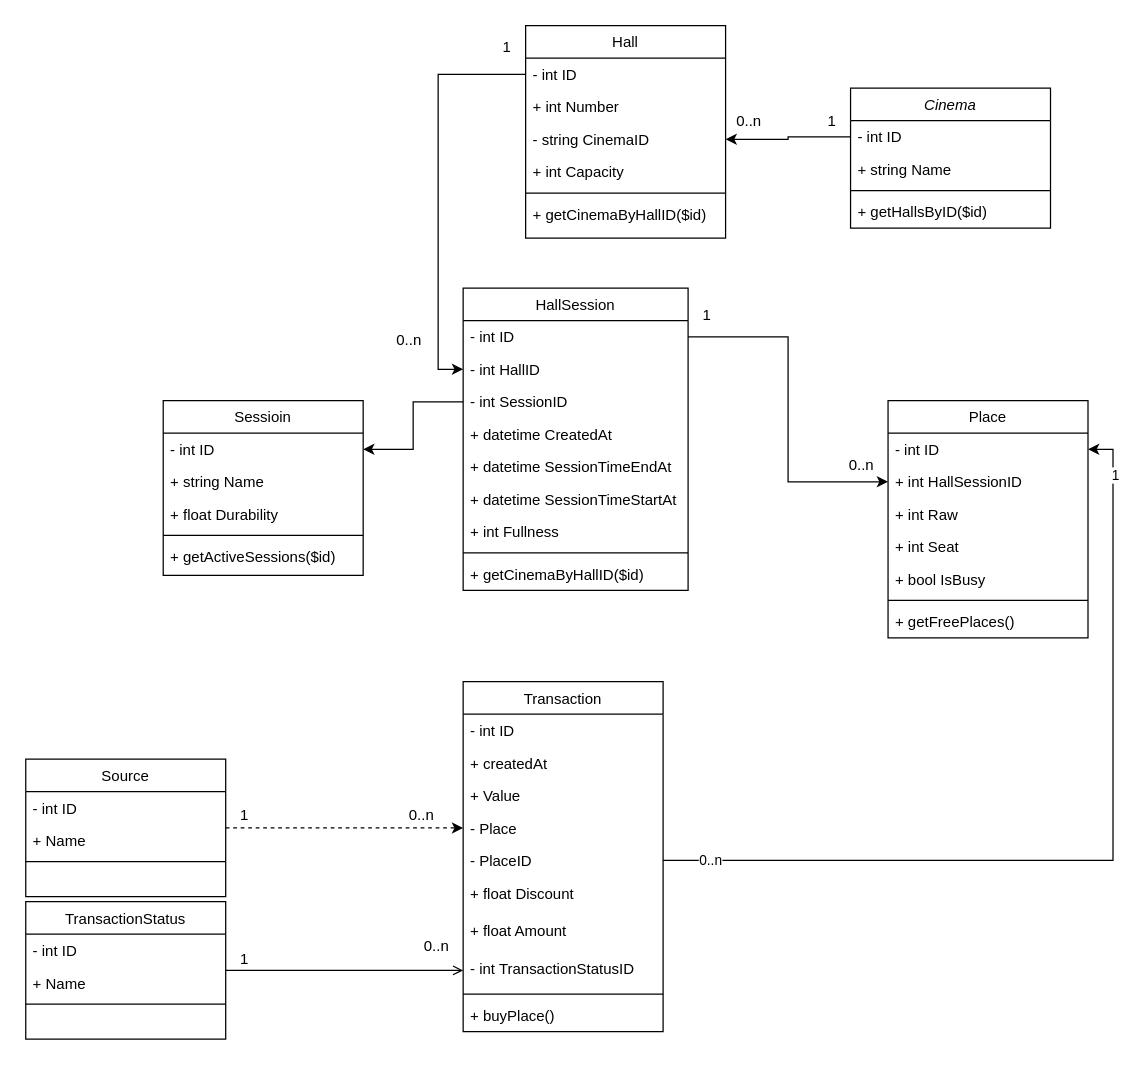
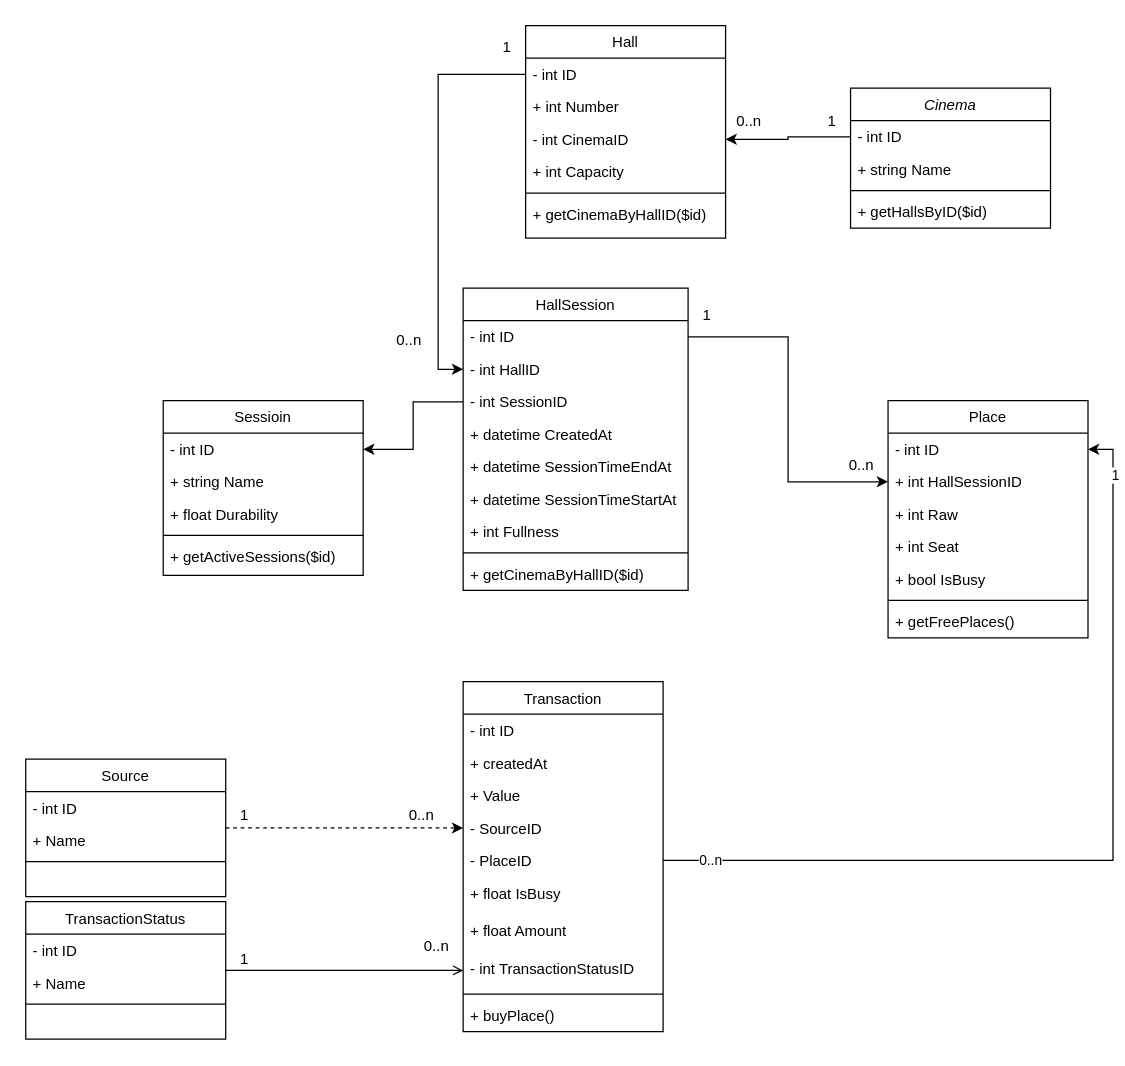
  <mxCell id="0" />
  <mxCell id="1" parent="0" />
  <mxCell id="2" value="Сinema" style="swimlane;fontStyle=2;align=center;verticalAlign=top;childLayout=stackLayout;horizontal=1;startSize=26;horizontalStack=0;resizeParent=1;resizeLast=0;collapsible=1;marginBottom=0;rounded=0;shadow=0;strokeWidth=1;" parent="1" vertex="1"><mxGeometry x="680" y="70" width="160" height="112" as="geometry"><mxRectangle x="230" y="140" width="160" height="26" as="alternateBounds" /></mxGeometry></mxCell>
  <mxCell id="3" value="- int ID" style="text;align=left;verticalAlign=top;spacingLeft=4;spacingRight=4;overflow=hidden;rotatable=0;points=[[0,0.5],[1,0.5]];portConstraint=eastwest;" parent="2" vertex="1"><mxGeometry y="26" width="160" height="26" as="geometry" /></mxCell>
  <mxCell id="4" value="+ string Name" style="text;align=left;verticalAlign=top;spacingLeft=4;spacingRight=4;overflow=hidden;rotatable=0;points=[[0,0.5],[1,0.5]];portConstraint=eastwest;rounded=0;shadow=0;html=0;" parent="2" vertex="1"><mxGeometry y="52" width="160" height="26" as="geometry" /></mxCell>
  <mxCell id="5" value="" style="line;html=1;strokeWidth=1;align=left;verticalAlign=middle;spacingTop=-1;spacingLeft=3;spacingRight=3;rotatable=0;labelPosition=right;points=[];portConstraint=eastwest;" parent="2" vertex="1"><mxGeometry y="78" width="160" height="8" as="geometry" /></mxCell>
  <mxCell id="6" value="+ getHallsByID($id)" style="text;align=left;verticalAlign=top;spacingLeft=4;spacingRight=4;overflow=hidden;rotatable=0;points=[[0,0.5],[1,0.5]];portConstraint=eastwest;" parent="2" vertex="1"><mxGeometry y="86" width="160" height="26" as="geometry" /></mxCell>
  <mxCell id="7" value="Sessioin" style="swimlane;fontStyle=0;align=center;verticalAlign=top;childLayout=stackLayout;horizontal=1;startSize=26;horizontalStack=0;resizeParent=1;resizeLast=0;collapsible=1;marginBottom=0;rounded=0;shadow=0;strokeWidth=1;" parent="1" vertex="1"><mxGeometry x="130" y="320" width="160" height="140" as="geometry"><mxRectangle x="340" y="380" width="170" height="26" as="alternateBounds" /></mxGeometry></mxCell>
  <mxCell id="8" value="- int ID" style="text;align=left;verticalAlign=top;spacingLeft=4;spacingRight=4;overflow=hidden;rotatable=0;points=[[0,0.5],[1,0.5]];portConstraint=eastwest;" parent="7" vertex="1"><mxGeometry y="26" width="160" height="26" as="geometry" /></mxCell>
  <mxCell id="9" value="+ string Name" style="text;align=left;verticalAlign=top;spacingLeft=4;spacingRight=4;overflow=hidden;rotatable=0;points=[[0,0.5],[1,0.5]];portConstraint=eastwest;" parent="7" vertex="1"><mxGeometry y="52" width="160" height="26" as="geometry" /></mxCell>
  <mxCell id="10" value="+ float Durability" style="text;align=left;verticalAlign=top;spacingLeft=4;spacingRight=4;overflow=hidden;rotatable=0;points=[[0,0.5],[1,0.5]];portConstraint=eastwest;" parent="7" vertex="1"><mxGeometry y="78" width="160" height="26" as="geometry" /></mxCell>
  <mxCell id="11" value="" style="line;html=1;strokeWidth=1;align=left;verticalAlign=middle;spacingTop=-1;spacingLeft=3;spacingRight=3;rotatable=0;labelPosition=right;points=[];portConstraint=eastwest;" parent="7" vertex="1"><mxGeometry y="104" width="160" height="8" as="geometry" /></mxCell>
  <mxCell id="12" value="+ getActiveSessions($id)" style="text;align=left;verticalAlign=top;spacingLeft=4;spacingRight=4;overflow=hidden;rotatable=0;points=[[0,0.5],[1,0.5]];portConstraint=eastwest;" parent="7" vertex="1"><mxGeometry y="112" width="160" height="26" as="geometry" /></mxCell>
  <mxCell id="13" value="Hall" style="swimlane;fontStyle=0;align=center;verticalAlign=top;childLayout=stackLayout;horizontal=1;startSize=26;horizontalStack=0;resizeParent=1;resizeLast=0;collapsible=1;marginBottom=0;rounded=0;shadow=0;strokeWidth=1;" parent="1" vertex="1"><mxGeometry x="420" y="20" width="160" height="170" as="geometry"><mxRectangle x="550" y="140" width="160" height="26" as="alternateBounds" /></mxGeometry></mxCell>
  <mxCell id="14" value="- int ID" style="text;align=left;verticalAlign=top;spacingLeft=4;spacingRight=4;overflow=hidden;rotatable=0;points=[[0,0.5],[1,0.5]];portConstraint=eastwest;" parent="13" vertex="1"><mxGeometry y="26" width="160" height="26" as="geometry" /></mxCell>
  <mxCell id="15" value="+ int Number" style="text;align=left;verticalAlign=top;spacingLeft=4;spacingRight=4;overflow=hidden;rotatable=0;points=[[0,0.5],[1,0.5]];portConstraint=eastwest;rounded=0;shadow=0;html=0;" parent="13" vertex="1"><mxGeometry y="52" width="160" height="26" as="geometry" /></mxCell>
- <mxCell id="16" value="- string CinemaID" style="text;align=left;verticalAlign=top;spacingLeft=4;spacingRight=4;overflow=hidden;rotatable=0;points=[[0,0.5],[1,0.5]];portConstraint=eastwest;rounded=0;shadow=0;html=0;" parent="13" vertex="1"><mxGeometry y="78" width="160" height="26" as="geometry" /></mxCell>
+ <mxCell id="16" value="- int CinemaID" style="text;align=left;verticalAlign=top;spacingLeft=4;spacingRight=4;overflow=hidden;rotatable=0;points=[[0,0.5],[1,0.5]];portConstraint=eastwest;rounded=0;shadow=0;html=0;" parent="13" vertex="1"><mxGeometry y="78" width="160" height="26" as="geometry" /></mxCell>
  <mxCell id="17" value="+ int Сapacity" style="text;align=left;verticalAlign=top;spacingLeft=4;spacingRight=4;overflow=hidden;rotatable=0;points=[[0,0.5],[1,0.5]];portConstraint=eastwest;rounded=0;shadow=0;html=0;" parent="13" vertex="1"><mxGeometry y="104" width="160" height="26" as="geometry" /></mxCell>
  <mxCell id="18" value="" style="line;html=1;strokeWidth=1;align=left;verticalAlign=middle;spacingTop=-1;spacingLeft=3;spacingRight=3;rotatable=0;labelPosition=right;points=[];portConstraint=eastwest;" parent="13" vertex="1"><mxGeometry y="130" width="160" height="8" as="geometry" /></mxCell>
  <mxCell id="19" value="+ getCinemaByHallID($id)" style="text;align=left;verticalAlign=top;spacingLeft=4;spacingRight=4;overflow=hidden;rotatable=0;points=[[0,0.5],[1,0.5]];portConstraint=eastwest;" parent="13" vertex="1"><mxGeometry y="138" width="160" height="26" as="geometry" /></mxCell>
  <mxCell id="20" value="Transaction" style="swimlane;fontStyle=0;align=center;verticalAlign=top;childLayout=stackLayout;horizontal=1;startSize=26;horizontalStack=0;resizeParent=1;resizeLast=0;collapsible=1;marginBottom=0;rounded=0;shadow=0;strokeWidth=1;" parent="1" vertex="1"><mxGeometry x="370" y="545" width="160" height="280" as="geometry"><mxRectangle x="340" y="380" width="170" height="26" as="alternateBounds" /></mxGeometry></mxCell>
  <mxCell id="21" value="- int ID" style="text;align=left;verticalAlign=top;spacingLeft=4;spacingRight=4;overflow=hidden;rotatable=0;points=[[0,0.5],[1,0.5]];portConstraint=eastwest;" parent="20" vertex="1"><mxGeometry y="26" width="160" height="26" as="geometry" /></mxCell>
  <mxCell id="22" value="+ createdAt" style="text;align=left;verticalAlign=top;spacingLeft=4;spacingRight=4;overflow=hidden;rotatable=0;points=[[0,0.5],[1,0.5]];portConstraint=eastwest;" parent="20" vertex="1"><mxGeometry y="52" width="160" height="26" as="geometry" /></mxCell>
  <mxCell id="23" value="+ Value" style="text;align=left;verticalAlign=top;spacingLeft=4;spacingRight=4;overflow=hidden;rotatable=0;points=[[0,0.5],[1,0.5]];portConstraint=eastwest;" parent="20" vertex="1"><mxGeometry y="78" width="160" height="26" as="geometry" /></mxCell>
- <mxCell id="24" value="- Place" style="text;align=left;verticalAlign=top;spacingLeft=4;spacingRight=4;overflow=hidden;rotatable=0;points=[[0,0.5],[1,0.5]];portConstraint=eastwest;" parent="20" vertex="1"><mxGeometry y="104" width="160" height="26" as="geometry" /></mxCell>
+ <mxCell id="24" value="- SourceID" style="text;align=left;verticalAlign=top;spacingLeft=4;spacingRight=4;overflow=hidden;rotatable=0;points=[[0,0.5],[1,0.5]];portConstraint=eastwest;" parent="20" vertex="1"><mxGeometry y="104" width="160" height="26" as="geometry" /></mxCell>
  <mxCell id="25" value="- PlaceID" style="text;align=left;verticalAlign=top;spacingLeft=4;spacingRight=4;overflow=hidden;rotatable=0;points=[[0,0.5],[1,0.5]];portConstraint=eastwest;" parent="20" vertex="1"><mxGeometry y="130" width="160" height="26" as="geometry" /></mxCell>
- <mxCell id="26" value="+ float Discount" style="text;align=left;verticalAlign=top;spacingLeft=4;spacingRight=4;overflow=hidden;rotatable=0;points=[[0,0.5],[1,0.5]];portConstraint=eastwest;" parent="20" vertex="1"><mxGeometry y="156" width="160" height="30" as="geometry" /></mxCell>
+ <mxCell id="26" value="+ float IsBusy" style="text;align=left;verticalAlign=top;spacingLeft=4;spacingRight=4;overflow=hidden;rotatable=0;points=[[0,0.5],[1,0.5]];portConstraint=eastwest;" parent="20" vertex="1"><mxGeometry y="156" width="160" height="30" as="geometry" /></mxCell>
  <mxCell id="27" value="+ float Amount" style="text;align=left;verticalAlign=top;spacingLeft=4;spacingRight=4;overflow=hidden;rotatable=0;points=[[0,0.5],[1,0.5]];portConstraint=eastwest;" parent="20" vertex="1"><mxGeometry y="186" width="160" height="30" as="geometry" /></mxCell>
  <mxCell id="28" value="- int TransactionStatusID" style="text;align=left;verticalAlign=top;spacingLeft=4;spacingRight=4;overflow=hidden;rotatable=0;points=[[0,0.5],[1,0.5]];portConstraint=eastwest;" parent="20" vertex="1"><mxGeometry y="216" width="160" height="30" as="geometry" /></mxCell>
  <mxCell id="29" value="" style="line;html=1;strokeWidth=1;align=left;verticalAlign=middle;spacingTop=-1;spacingLeft=3;spacingRight=3;rotatable=0;labelPosition=right;points=[];portConstraint=eastwest;" parent="20" vertex="1"><mxGeometry y="246" width="160" height="8" as="geometry" /></mxCell>
  <mxCell id="30" value="+ buyPlace()" style="text;align=left;verticalAlign=top;spacingLeft=4;spacingRight=4;overflow=hidden;rotatable=0;points=[[0,0.5],[1,0.5]];portConstraint=eastwest;" parent="20" vertex="1"><mxGeometry y="254" width="160" height="26" as="geometry" /></mxCell>
  <mxCell id="31" value="" style="edgeStyle=orthogonalEdgeStyle;rounded=0;orthogonalLoop=1;jettySize=auto;html=1;entryX=0;entryY=0.5;entryDx=0;entryDy=0;dashed=1;" parent="1" source="32" target="24" edge="1"><mxGeometry relative="1" as="geometry" /></mxCell>
  <mxCell id="32" value="Source" style="swimlane;fontStyle=0;align=center;verticalAlign=top;childLayout=stackLayout;horizontal=1;startSize=26;horizontalStack=0;resizeParent=1;resizeLast=0;collapsible=1;marginBottom=0;rounded=0;shadow=0;strokeWidth=1;" parent="1" vertex="1"><mxGeometry x="20" y="607" width="160" height="110" as="geometry"><mxRectangle x="340" y="380" width="170" height="26" as="alternateBounds" /></mxGeometry></mxCell>
  <mxCell id="33" value="- int ID" style="text;align=left;verticalAlign=top;spacingLeft=4;spacingRight=4;overflow=hidden;rotatable=0;points=[[0,0.5],[1,0.5]];portConstraint=eastwest;" parent="32" vertex="1"><mxGeometry y="26" width="160" height="26" as="geometry" /></mxCell>
  <mxCell id="34" value="+ Name" style="text;align=left;verticalAlign=top;spacingLeft=4;spacingRight=4;overflow=hidden;rotatable=0;points=[[0,0.5],[1,0.5]];portConstraint=eastwest;" parent="32" vertex="1"><mxGeometry y="52" width="160" height="26" as="geometry" /></mxCell>
  <mxCell id="35" value="" style="line;html=1;strokeWidth=1;align=left;verticalAlign=middle;spacingTop=-1;spacingLeft=3;spacingRight=3;rotatable=0;labelPosition=right;points=[];portConstraint=eastwest;" parent="32" vertex="1"><mxGeometry y="78" width="160" height="8" as="geometry" /></mxCell>
  <mxCell id="36" value="1" style="resizable=0;align=left;verticalAlign=bottom;labelBackgroundColor=none;fontSize=12;" parent="1" connectable="0" vertex="1"><mxGeometry x="190" y="659.999" as="geometry" /></mxCell>
  <mxCell id="37" value="0..n" style="resizable=0;align=right;verticalAlign=bottom;labelBackgroundColor=none;fontSize=12;" parent="1" connectable="0" vertex="1"><mxGeometry x="347.996" y="659.999" as="geometry" /></mxCell>
  <mxCell id="38" value="HallSession" style="swimlane;fontStyle=0;align=center;verticalAlign=top;childLayout=stackLayout;horizontal=1;startSize=26;horizontalStack=0;resizeParent=1;resizeLast=0;collapsible=1;marginBottom=0;rounded=0;shadow=0;strokeWidth=1;" parent="1" vertex="1"><mxGeometry x="370" y="230" width="180" height="242" as="geometry"><mxRectangle x="550" y="140" width="160" height="26" as="alternateBounds" /></mxGeometry></mxCell>
  <mxCell id="39" value="- int ID" style="text;align=left;verticalAlign=top;spacingLeft=4;spacingRight=4;overflow=hidden;rotatable=0;points=[[0,0.5],[1,0.5]];portConstraint=eastwest;" parent="38" vertex="1"><mxGeometry y="26" width="180" height="26" as="geometry" /></mxCell>
  <mxCell id="40" value="- int HallID" style="text;align=left;verticalAlign=top;spacingLeft=4;spacingRight=4;overflow=hidden;rotatable=0;points=[[0,0.5],[1,0.5]];portConstraint=eastwest;rounded=0;shadow=0;html=0;" parent="38" vertex="1"><mxGeometry y="52" width="180" height="26" as="geometry" /></mxCell>
  <mxCell id="41" value="- int SessionID" style="text;align=left;verticalAlign=top;spacingLeft=4;spacingRight=4;overflow=hidden;rotatable=0;points=[[0,0.5],[1,0.5]];portConstraint=eastwest;rounded=0;shadow=0;html=0;" parent="38" vertex="1"><mxGeometry y="78" width="180" height="26" as="geometry" /></mxCell>
  <mxCell id="42" value="+ datetime CreatedAt" style="text;align=left;verticalAlign=top;spacingLeft=4;spacingRight=4;overflow=hidden;rotatable=0;points=[[0,0.5],[1,0.5]];portConstraint=eastwest;rounded=0;shadow=0;html=0;" vertex="1" parent="38"><mxGeometry y="104" width="180" height="26" as="geometry" /></mxCell>
  <mxCell id="43" value="+ datetime SessionTimeEndAt" style="text;align=left;verticalAlign=top;spacingLeft=4;spacingRight=4;overflow=hidden;rotatable=0;points=[[0,0.5],[1,0.5]];portConstraint=eastwest;rounded=0;shadow=0;html=0;" vertex="1" parent="38"><mxGeometry y="130" width="180" height="26" as="geometry" /></mxCell>
  <mxCell id="44" value="+ datetime SessionTimeStartAt" style="text;align=left;verticalAlign=top;spacingLeft=4;spacingRight=4;overflow=hidden;rotatable=0;points=[[0,0.5],[1,0.5]];portConstraint=eastwest;rounded=0;shadow=0;html=0;" vertex="1" parent="38"><mxGeometry y="156" width="180" height="26" as="geometry" /></mxCell>
  <mxCell id="45" value="+ int Fullness" style="text;align=left;verticalAlign=top;spacingLeft=4;spacingRight=4;overflow=hidden;rotatable=0;points=[[0,0.5],[1,0.5]];portConstraint=eastwest;rounded=0;shadow=0;html=0;" parent="38" vertex="1"><mxGeometry y="182" width="180" height="26" as="geometry" /></mxCell>
  <mxCell id="46" value="" style="line;html=1;strokeWidth=1;align=left;verticalAlign=middle;spacingTop=-1;spacingLeft=3;spacingRight=3;rotatable=0;labelPosition=right;points=[];portConstraint=eastwest;" parent="38" vertex="1"><mxGeometry y="208" width="180" height="8" as="geometry" /></mxCell>
  <mxCell id="47" value="+ getCinemaByHallID($id)" style="text;align=left;verticalAlign=top;spacingLeft=4;spacingRight=4;overflow=hidden;rotatable=0;points=[[0,0.5],[1,0.5]];portConstraint=eastwest;" parent="38" vertex="1"><mxGeometry y="216" width="180" height="26" as="geometry" /></mxCell>
  <mxCell id="48" style="edgeStyle=orthogonalEdgeStyle;rounded=0;orthogonalLoop=1;jettySize=auto;html=1;entryX=0;entryY=0.5;entryDx=0;entryDy=0;endArrow=open;" parent="1" source="49" target="28" edge="1"><mxGeometry relative="1" as="geometry" /></mxCell>
  <mxCell id="49" value="TransactionStatus" style="swimlane;fontStyle=0;align=center;verticalAlign=top;childLayout=stackLayout;horizontal=1;startSize=26;horizontalStack=0;resizeParent=1;resizeLast=0;collapsible=1;marginBottom=0;rounded=0;shadow=0;strokeWidth=1;" parent="1" vertex="1"><mxGeometry x="20" y="721" width="160" height="110" as="geometry"><mxRectangle x="340" y="380" width="170" height="26" as="alternateBounds" /></mxGeometry></mxCell>
  <mxCell id="50" value="- int ID" style="text;align=left;verticalAlign=top;spacingLeft=4;spacingRight=4;overflow=hidden;rotatable=0;points=[[0,0.5],[1,0.5]];portConstraint=eastwest;" parent="49" vertex="1"><mxGeometry y="26" width="160" height="26" as="geometry" /></mxCell>
  <mxCell id="51" value="+ Name" style="text;align=left;verticalAlign=top;spacingLeft=4;spacingRight=4;overflow=hidden;rotatable=0;points=[[0,0.5],[1,0.5]];portConstraint=eastwest;" parent="49" vertex="1"><mxGeometry y="52" width="160" height="26" as="geometry" /></mxCell>
  <mxCell id="52" value="" style="line;html=1;strokeWidth=1;align=left;verticalAlign=middle;spacingTop=-1;spacingLeft=3;spacingRight=3;rotatable=0;labelPosition=right;points=[];portConstraint=eastwest;" parent="49" vertex="1"><mxGeometry y="78" width="160" height="8" as="geometry" /></mxCell>
  <mxCell id="53" value="1" style="resizable=0;align=left;verticalAlign=bottom;labelBackgroundColor=none;fontSize=12;" parent="1" connectable="0" vertex="1"><mxGeometry x="190" y="774.999" as="geometry" /></mxCell>
  <mxCell id="54" value="0..n" style="resizable=0;align=right;verticalAlign=bottom;labelBackgroundColor=none;fontSize=12;" parent="1" connectable="0" vertex="1"><mxGeometry x="359.996" y="764.999" as="geometry" /></mxCell>
  <mxCell id="55" style="edgeStyle=orthogonalEdgeStyle;rounded=0;orthogonalLoop=1;jettySize=auto;html=1;entryX=1;entryY=0.5;entryDx=0;entryDy=0;" parent="1" source="25" target="60" edge="1"><mxGeometry relative="1" as="geometry" /></mxCell>
  <mxCell id="56" value="0..n" style="edgeLabel;html=1;align=center;verticalAlign=middle;resizable=0;points=[];" vertex="1" connectable="0" parent="55"><mxGeometry x="-0.897" y="1" relative="1" as="geometry"><mxPoint as="offset" /></mxGeometry></mxCell>
  <mxCell id="57" value="1" style="edgeLabel;html=1;align=center;verticalAlign=middle;resizable=0;points=[];" vertex="1" connectable="0" parent="55"><mxGeometry x="0.887" y="-1" relative="1" as="geometry"><mxPoint as="offset" /></mxGeometry></mxCell>
  <mxCell id="58" style="edgeStyle=orthogonalEdgeStyle;rounded=0;orthogonalLoop=1;jettySize=auto;html=1;entryX=1;entryY=0.5;entryDx=0;entryDy=0;" parent="1" source="41" target="8" edge="1"><mxGeometry relative="1" as="geometry" /></mxCell>
  <mxCell id="59" value="Place" style="swimlane;fontStyle=0;align=center;verticalAlign=top;childLayout=stackLayout;horizontal=1;startSize=26;horizontalStack=0;resizeParent=1;resizeLast=0;collapsible=1;marginBottom=0;rounded=0;shadow=0;strokeWidth=1;" parent="1" vertex="1"><mxGeometry x="710" y="320" width="160" height="190" as="geometry"><mxRectangle x="340" y="380" width="170" height="26" as="alternateBounds" /></mxGeometry></mxCell>
  <mxCell id="60" value="- int ID" style="text;align=left;verticalAlign=top;spacingLeft=4;spacingRight=4;overflow=hidden;rotatable=0;points=[[0,0.5],[1,0.5]];portConstraint=eastwest;" parent="59" vertex="1"><mxGeometry y="26" width="160" height="26" as="geometry" /></mxCell>
  <mxCell id="61" value="+ int HallSessionID" style="text;align=left;verticalAlign=top;spacingLeft=4;spacingRight=4;overflow=hidden;rotatable=0;points=[[0,0.5],[1,0.5]];portConstraint=eastwest;" parent="59" vertex="1"><mxGeometry y="52" width="160" height="26" as="geometry" /></mxCell>
  <mxCell id="62" value="+ int Raw" style="text;align=left;verticalAlign=top;spacingLeft=4;spacingRight=4;overflow=hidden;rotatable=0;points=[[0,0.5],[1,0.5]];portConstraint=eastwest;" parent="59" vertex="1"><mxGeometry y="78" width="160" height="26" as="geometry" /></mxCell>
  <mxCell id="63" value="+ int Seat" style="text;align=left;verticalAlign=top;spacingLeft=4;spacingRight=4;overflow=hidden;rotatable=0;points=[[0,0.5],[1,0.5]];portConstraint=eastwest;" parent="59" vertex="1"><mxGeometry y="104" width="160" height="26" as="geometry" /></mxCell>
  <mxCell id="64" value="+ bool IsBusy" style="text;align=left;verticalAlign=top;spacingLeft=4;spacingRight=4;overflow=hidden;rotatable=0;points=[[0,0.5],[1,0.5]];portConstraint=eastwest;" parent="59" vertex="1"><mxGeometry y="130" width="160" height="26" as="geometry" /></mxCell>
  <mxCell id="65" value="" style="line;html=1;strokeWidth=1;align=left;verticalAlign=middle;spacingTop=-1;spacingLeft=3;spacingRight=3;rotatable=0;labelPosition=right;points=[];portConstraint=eastwest;" parent="59" vertex="1"><mxGeometry y="156" width="160" height="8" as="geometry" /></mxCell>
  <mxCell id="66" value="+ getFreePlaces()" style="text;align=left;verticalAlign=top;spacingLeft=4;spacingRight=4;overflow=hidden;rotatable=0;points=[[0,0.5],[1,0.5]];portConstraint=eastwest;" parent="59" vertex="1"><mxGeometry y="164" width="160" height="26" as="geometry" /></mxCell>
  <mxCell id="67" style="edgeStyle=orthogonalEdgeStyle;rounded=0;orthogonalLoop=1;jettySize=auto;html=1;" parent="1" source="39" target="61" edge="1"><mxGeometry relative="1" as="geometry" /></mxCell>
  <mxCell id="68" value="1" style="resizable=0;align=left;verticalAlign=bottom;labelBackgroundColor=none;fontSize=12;" parent="1" connectable="0" vertex="1"><mxGeometry x="400" y="45.999" as="geometry" /></mxCell>
  <mxCell id="69" value="0..n" style="resizable=0;align=right;verticalAlign=bottom;labelBackgroundColor=none;fontSize=12;" parent="1" connectable="0" vertex="1"><mxGeometry x="337.996" y="279.999" as="geometry" /></mxCell>
  <mxCell id="70" style="edgeStyle=orthogonalEdgeStyle;rounded=0;orthogonalLoop=1;jettySize=auto;html=1;entryX=1;entryY=0.5;entryDx=0;entryDy=0;" parent="1" source="3" target="16" edge="1"><mxGeometry relative="1" as="geometry" /></mxCell>
  <mxCell id="71" style="edgeStyle=orthogonalEdgeStyle;rounded=0;orthogonalLoop=1;jettySize=auto;html=1;entryX=0;entryY=0.5;entryDx=0;entryDy=0;" parent="1" source="14" target="40" edge="1"><mxGeometry relative="1" as="geometry" /></mxCell>
  <mxCell id="72" value="1" style="resizable=0;align=left;verticalAlign=bottom;labelBackgroundColor=none;fontSize=12;" parent="1" connectable="0" vertex="1"><mxGeometry x="560" y="259.999" as="geometry" /></mxCell>
  <mxCell id="73" value="0..n" style="resizable=0;align=right;verticalAlign=bottom;labelBackgroundColor=none;fontSize=12;" parent="1" connectable="0" vertex="1"><mxGeometry x="609.996" y="104.999" as="geometry" /></mxCell>
  <mxCell id="74" value="0..n" style="resizable=0;align=right;verticalAlign=bottom;labelBackgroundColor=none;fontSize=12;" parent="1" connectable="0" vertex="1"><mxGeometry x="699.996" y="379.999" as="geometry" /></mxCell>
  <mxCell id="75" value="1" style="resizable=0;align=left;verticalAlign=bottom;labelBackgroundColor=none;fontSize=12;" parent="1" connectable="0" vertex="1"><mxGeometry x="660" y="104.999" as="geometry" /></mxCell>
